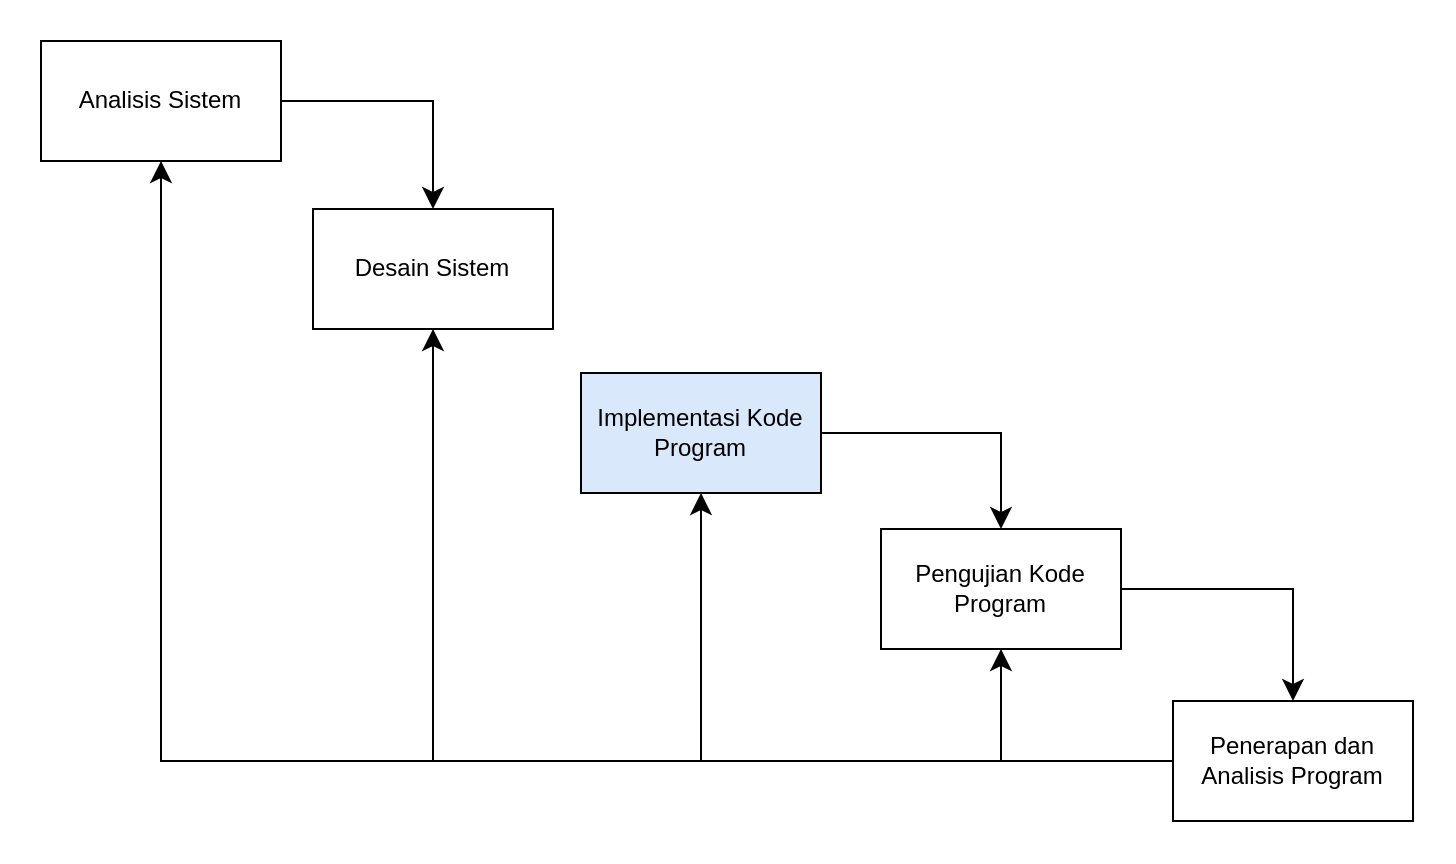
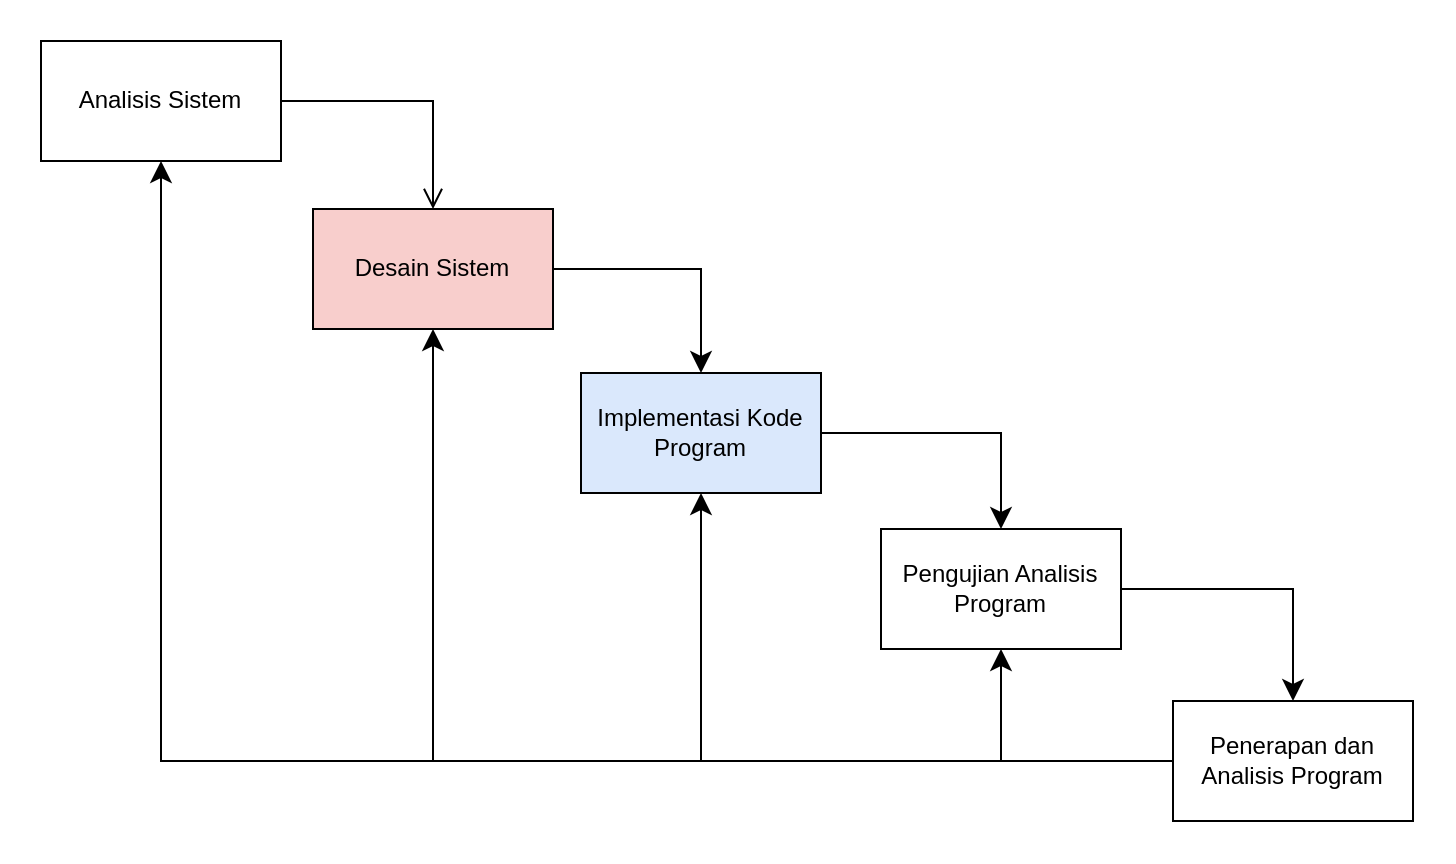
  <mxCell id="0" />
  <mxCell id="1" parent="0" />
- <mxCell id="2" style="edgeStyle=orthogonalEdgeStyle;rounded=0;orthogonalLoop=1;jettySize=auto;html=1;exitX=1;exitY=0.5;exitDx=0;exitDy=0;entryX=0.5;entryY=0;entryDx=0;entryDy=0;fontSize=12;startSize=8;endSize=8;" edge="1" parent="1" source="3" target="5"><mxGeometry relative="1" as="geometry" /></mxCell>
+ <mxCell id="2" style="edgeStyle=orthogonalEdgeStyle;rounded=0;orthogonalLoop=1;jettySize=auto;html=1;exitX=1;exitY=0.5;exitDx=0;exitDy=0;entryX=0.5;entryY=0;entryDx=0;entryDy=0;fontSize=12;startSize=8;endSize=8;endArrow=open;" edge="1" parent="1" source="3" target="5"><mxGeometry relative="1" as="geometry" /></mxCell>
  <mxCell id="3" value="Analisis Sistem" style="rounded=0;whiteSpace=wrap;html=1;" vertex="1" parent="1"><mxGeometry x="20" y="20" width="120" height="60" as="geometry" /></mxCell>
- <mxCell id="5" value="Desain Sistem" style="rounded=0;whiteSpace=wrap;html=1;" vertex="1" parent="1"><mxGeometry x="156" y="104" width="120" height="60" as="geometry" /></mxCell>
+ <mxCell id="4" style="edgeStyle=orthogonalEdgeStyle;rounded=0;orthogonalLoop=1;jettySize=auto;html=1;exitX=1;exitY=0.5;exitDx=0;exitDy=0;entryX=0.5;entryY=0;entryDx=0;entryDy=0;fontSize=12;startSize=8;endSize=8;" edge="1" parent="1" source="5" target="7"><mxGeometry relative="1" as="geometry" /></mxCell>
+ <mxCell id="5" value="Desain Sistem" style="rounded=0;whiteSpace=wrap;html=1;fillColor=#f8cecc;" vertex="1" parent="1"><mxGeometry x="156" y="104" width="120" height="60" as="geometry" /></mxCell>
  <mxCell id="6" style="edgeStyle=orthogonalEdgeStyle;rounded=0;orthogonalLoop=1;jettySize=auto;html=1;exitX=1;exitY=0.5;exitDx=0;exitDy=0;entryX=0.5;entryY=0;entryDx=0;entryDy=0;fontSize=12;startSize=8;endSize=8;" edge="1" parent="1" source="7" target="9"><mxGeometry relative="1" as="geometry" /></mxCell>
  <mxCell id="7" value="Implementasi Kode Program" style="rounded=0;whiteSpace=wrap;html=1;fillColor=#dae8fc;" vertex="1" parent="1"><mxGeometry x="290" y="186" width="120" height="60" as="geometry" /></mxCell>
  <mxCell id="8" style="edgeStyle=orthogonalEdgeStyle;rounded=0;orthogonalLoop=1;jettySize=auto;html=1;exitX=1;exitY=0.5;exitDx=0;exitDy=0;entryX=0.5;entryY=0;entryDx=0;entryDy=0;fontSize=12;startSize=8;endSize=8;" edge="1" parent="1" source="9" target="14"><mxGeometry relative="1" as="geometry" /></mxCell>
- <mxCell id="9" value="Pengujian Kode Program" style="rounded=0;whiteSpace=wrap;html=1;" vertex="1" parent="1"><mxGeometry x="440" y="264" width="120" height="60" as="geometry" /></mxCell>
+ <mxCell id="9" value="Pengujian Analisis Program" style="rounded=0;whiteSpace=wrap;html=1;" vertex="1" parent="1"><mxGeometry x="440" y="264" width="120" height="60" as="geometry" /></mxCell>
  <mxCell id="10" style="edgeStyle=orthogonalEdgeStyle;rounded=0;orthogonalLoop=1;jettySize=auto;html=1;exitX=0;exitY=0.5;exitDx=0;exitDy=0;entryX=0.5;entryY=1;entryDx=0;entryDy=0;fontSize=12;startSize=8;endSize=8;" edge="1" parent="1" source="14" target="9"><mxGeometry relative="1" as="geometry" /></mxCell>
  <mxCell id="11" style="edgeStyle=orthogonalEdgeStyle;rounded=0;orthogonalLoop=1;jettySize=auto;html=1;exitX=0;exitY=0.5;exitDx=0;exitDy=0;entryX=0.5;entryY=1;entryDx=0;entryDy=0;fontSize=12;startSize=8;endSize=8;" edge="1" parent="1" source="14" target="7"><mxGeometry relative="1" as="geometry" /></mxCell>
  <mxCell id="12" style="edgeStyle=orthogonalEdgeStyle;rounded=0;orthogonalLoop=1;jettySize=auto;html=1;exitX=0;exitY=0.5;exitDx=0;exitDy=0;entryX=0.5;entryY=1;entryDx=0;entryDy=0;fontSize=12;startSize=8;endSize=8;" edge="1" parent="1" source="14" target="5"><mxGeometry relative="1" as="geometry" /></mxCell>
  <mxCell id="13" style="edgeStyle=orthogonalEdgeStyle;rounded=0;orthogonalLoop=1;jettySize=auto;html=1;exitX=0;exitY=0.5;exitDx=0;exitDy=0;entryX=0.5;entryY=1;entryDx=0;entryDy=0;fontSize=12;startSize=8;endSize=8;" edge="1" parent="1" source="14" target="3"><mxGeometry relative="1" as="geometry" /></mxCell>
  <mxCell id="14" value="Penerapan dan Analisis Program" style="rounded=0;whiteSpace=wrap;html=1;" vertex="1" parent="1"><mxGeometry x="586" y="350" width="120" height="60" as="geometry" /></mxCell>
